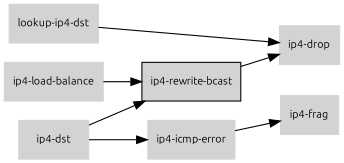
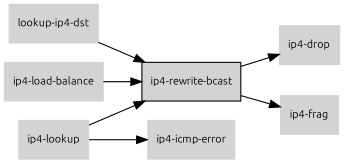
  digraph {
    fontname=Ubuntu
    rankdir=LR
    node [color=lightgray fillcolor=lightgray fontcolor=black fontname=Ubuntu fontsize=10 shape=box style=filled]
    edge [fontname=Ubuntu fontsize=8]
    "ip4-rewrite-bcast" [color=black]
    "ip4-drop"
    "ip4-frag"
    "ip4-load-balance"
-   "ip4-lookup" [label="ip4-dst"]
+   "ip4-lookup"
    "ip4-icmp-error"
    "lookup-ip4-dst"
    "ip4-rewrite-bcast" -> "ip4-drop"
-   "ip4-icmp-error" -> "ip4-frag"
+   "ip4-rewrite-bcast" -> "ip4-frag"
    "ip4-load-balance" -> "ip4-rewrite-bcast"
    "ip4-lookup" -> "ip4-rewrite-bcast"
    "ip4-lookup" -> "ip4-icmp-error"
-   "lookup-ip4-dst" -> "ip4-drop"
+   "lookup-ip4-dst" -> "ip4-rewrite-bcast"
  }
